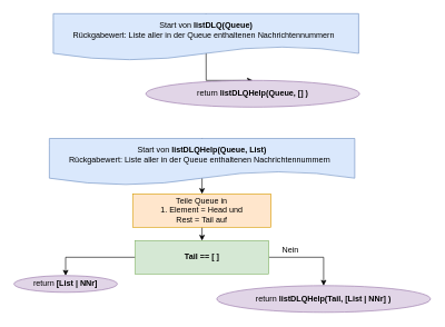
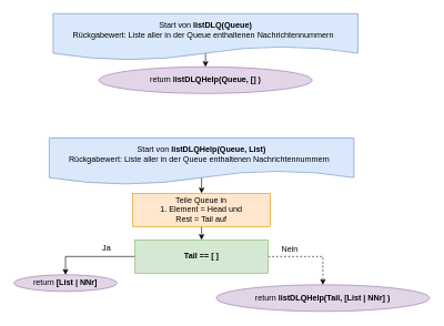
  <mxCell id="0" />
  <mxCell id="1" parent="0" />
  <mxCell id="2" style="edgeStyle=orthogonalEdgeStyle;rounded=0;orthogonalLoop=1;jettySize=auto;html=1;exitX=0.5;exitY=0;exitDx=0;exitDy=0;entryX=0.5;entryY=0;entryDx=0;entryDy=0;" parent="1" source="3" target="13" edge="1"><mxGeometry relative="1" as="geometry"><Array as="points"><mxPoint x="308" y="20" /><mxPoint x="308" y="20" /></Array></mxGeometry></mxCell>
  <mxCell id="3" value="Start von &lt;b&gt;listDLQ(Queue)&lt;/b&gt;&lt;br&gt;Rückgabewert: Liste aller in der Queue enthaltenen Nachrichtennummern&amp;nbsp;&amp;nbsp;" style="shape=document;whiteSpace=wrap;html=1;boundedLbl=1;fillColor=#dae8fc;strokeColor=#6c8ebf;" parent="1" vertex="1"><mxGeometry x="79" y="20" width="457.53" height="70" as="geometry" /></mxCell>
  <mxCell id="4" value="return &lt;b&gt;listDLQHelp(Tail, [List | NNr] )&lt;/b&gt;" style="ellipse;whiteSpace=wrap;html=1;rounded=0;fillColor=#e1d5e7;strokeColor=#9673a6;" parent="1" vertex="1"><mxGeometry x="324" y="427.5" width="320" height="40" as="geometry" /></mxCell>
  <mxCell id="5" style="edgeStyle=orthogonalEdgeStyle;rounded=0;orthogonalLoop=1;jettySize=auto;html=1;exitX=0.5;exitY=1;exitDx=0;exitDy=0;entryX=0.5;entryY=0;entryDx=0;entryDy=0;" parent="1" target="8" edge="1"><mxGeometry relative="1" as="geometry"><mxPoint x="301.86" y="340" as="sourcePoint" /></mxGeometry></mxCell>
  <mxCell id="6" style="edgeStyle=orthogonalEdgeStyle;rounded=0;orthogonalLoop=1;jettySize=auto;html=1;exitX=0;exitY=0.5;exitDx=0;exitDy=0;entryX=0.5;entryY=0;entryDx=0;entryDy=0;" parent="1" source="8" target="9" edge="1"><mxGeometry relative="1" as="geometry" /></mxCell>
- <mxCell id="7" style="edgeStyle=orthogonalEdgeStyle;rounded=0;orthogonalLoop=1;jettySize=auto;html=1;exitX=1;exitY=0.5;exitDx=0;exitDy=0;entryX=0.5;entryY=0;entryDx=0;entryDy=0;" parent="1" source="8" target="4" edge="1"><mxGeometry relative="1" as="geometry" /></mxCell>
+ <mxCell id="7" style="edgeStyle=orthogonalEdgeStyle;rounded=0;orthogonalLoop=1;jettySize=auto;html=1;exitX=1;exitY=0.5;exitDx=0;exitDy=0;entryX=0.5;entryY=0;entryDx=0;entryDy=0;dashed=1;" parent="1" source="8" target="4" edge="1"><mxGeometry relative="1" as="geometry" /></mxCell>
  <mxCell id="8" value="Tail == [ ]" style="whiteSpace=wrap;html=1;fillColor=#d5e8d4;strokeColor=#82b366;fontStyle=1;rounded=0;" parent="1" vertex="1"><mxGeometry x="201.86" y="360" width="200" height="50" as="geometry" /></mxCell>
  <mxCell id="9" value="return &lt;b&gt;[List | NNr]&lt;/b&gt;" style="ellipse;whiteSpace=wrap;html=1;rounded=0;fillColor=#e1d5e7;strokeColor=#9673a6;" parent="1" vertex="1"><mxGeometry x="20" y="412.5" width="155" height="25" as="geometry" /></mxCell>
  <mxCell id="10" value="Teile Queue in&lt;br&gt;1. Element = Head und&lt;br&gt;Rest = Tail auf" style="rounded=0;whiteSpace=wrap;html=1;fillColor=#ffe6cc;strokeColor=#d79b00;" parent="1" vertex="1"><mxGeometry x="198.41" y="290" width="206.9" height="50" as="geometry" /></mxCell>
  <mxCell id="11" style="edgeStyle=orthogonalEdgeStyle;rounded=0;orthogonalLoop=1;jettySize=auto;html=1;exitX=0.5;exitY=0;exitDx=0;exitDy=0;entryX=0.5;entryY=0;entryDx=0;entryDy=0;" parent="1" source="12" target="10" edge="1"><mxGeometry relative="1" as="geometry"><Array as="points"><mxPoint x="302" y="230" /><mxPoint x="302" y="230" /></Array></mxGeometry></mxCell>
  <mxCell id="12" value="Start von &lt;b&gt;listDLQHelp(Queue, List)&lt;/b&gt;&lt;br&gt;Rückgabewert: Liste aller in der Queue enthaltenen Nachrichtennummern&amp;nbsp;&amp;nbsp;" style="shape=document;whiteSpace=wrap;html=1;boundedLbl=1;fillColor=#dae8fc;strokeColor=#6c8ebf;" parent="1" vertex="1"><mxGeometry x="73.1" y="207" width="457.53" height="70" as="geometry" /></mxCell>
- <mxCell id="13" value="return&lt;b&gt; listDLQHelp(Queue, [] )&lt;/b&gt;" style="ellipse;whiteSpace=wrap;html=1;rounded=0;fillColor=#e1d5e7;strokeColor=#9673a6;" parent="1" vertex="1"><mxGeometry x="217.76" y="120" width="320" height="40" as="geometry" /></mxCell>
+ <mxCell id="13" value="return&lt;b&gt; listDLQHelp(Queue, [] )&lt;/b&gt;" style="ellipse;whiteSpace=wrap;html=1;rounded=0;fillColor=#e1d5e7;strokeColor=#9673a6;" parent="1" vertex="1"><mxGeometry x="147.76" y="100" width="320" height="40" as="geometry" /></mxCell>
+ <mxCell id="14" value="Ja" style="text;html=1;align=center;verticalAlign=middle;resizable=0;points=[];autosize=1;strokeColor=none;fillColor=none;" parent="1" vertex="1"><mxGeometry x="144" y="363" width="30" height="20" as="geometry" /></mxCell>
  <mxCell id="15" value="Nein" style="text;html=1;align=center;verticalAlign=middle;resizable=0;points=[];autosize=1;strokeColor=none;fillColor=none;" parent="1" vertex="1"><mxGeometry x="414" y="364" width="40" height="20" as="geometry" /></mxCell>
